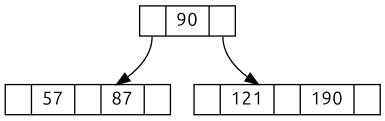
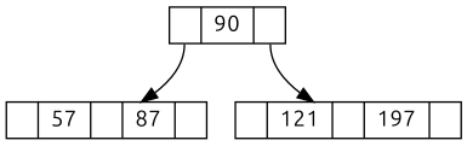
  digraph {
    fontname=Ubuntu
    node [fontname=Ubuntu shape=record]
    edge [fontname=Ubuntu]
    n1 [height=.1 label="<nodo1>|<nodo2>90|<nodo3>"]
    n2 [height=.1 label="<nodo5>|<nodo6>57|<nodo7>|<nodo8>87|<nodo9>"]
-   n3 [height=.1 label="<nodo11>|<nodo12>121|<nodo13>|<nodo14>190|<nodo15>"]
+   n3 [height=.1 label="<nodo11>|<nodo12>121|<nodo13>|<nodo14>197|<nodo15>"]
    n1 -> n2 [tailport=nodo1]
    n1 -> n3 [tailport=nodo3]
  }
